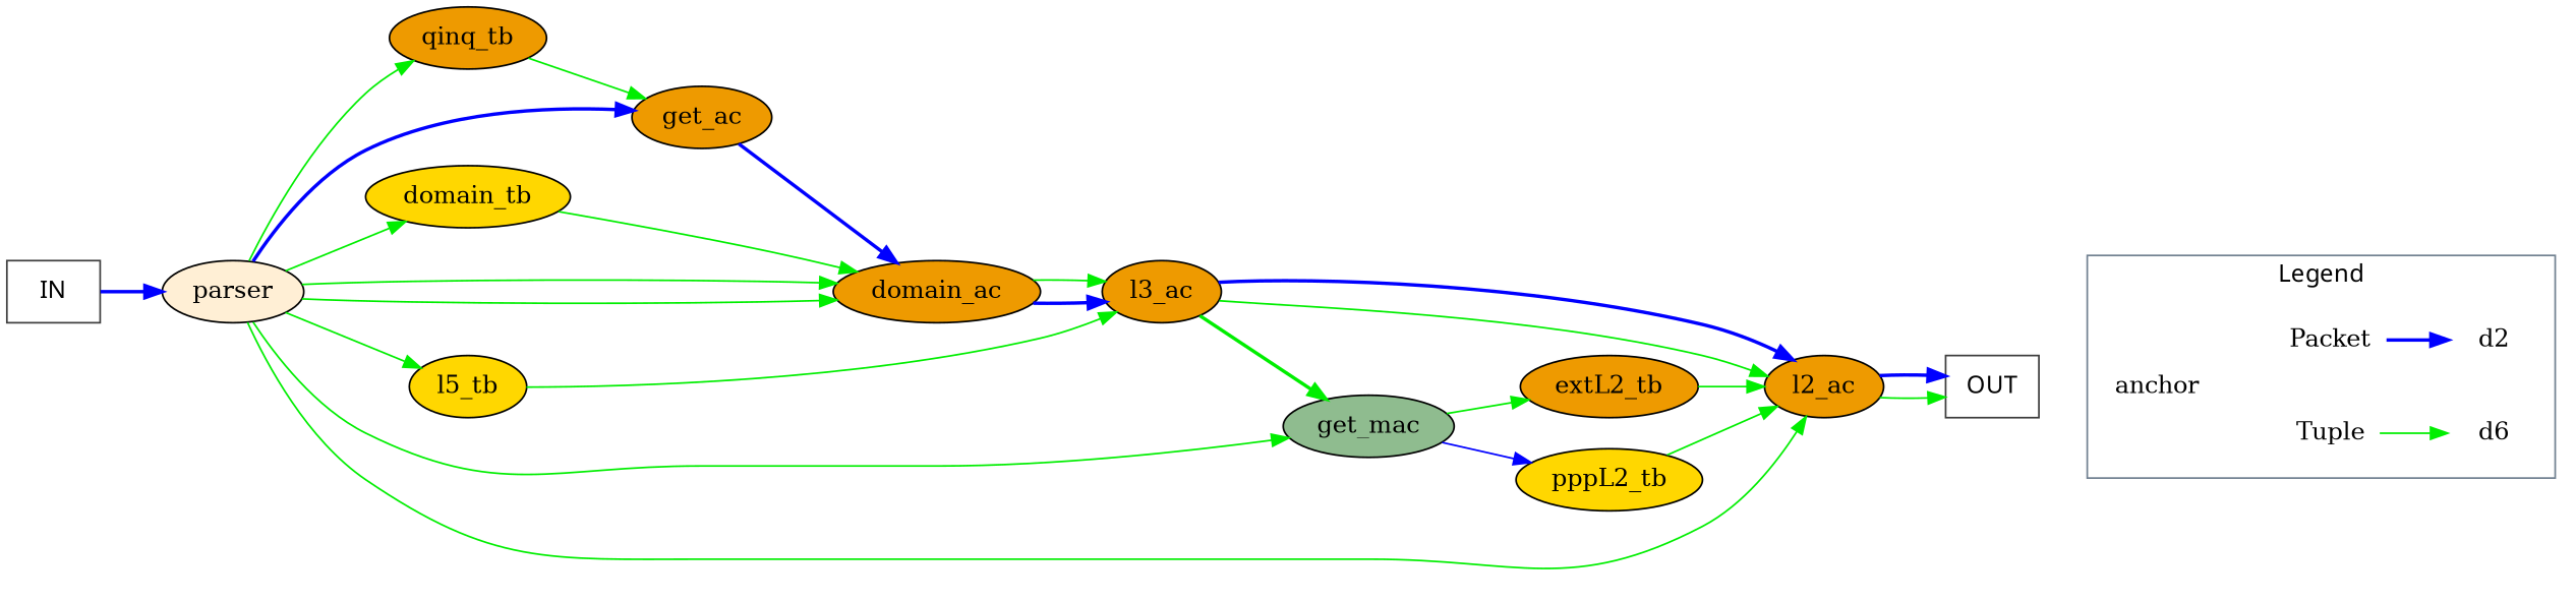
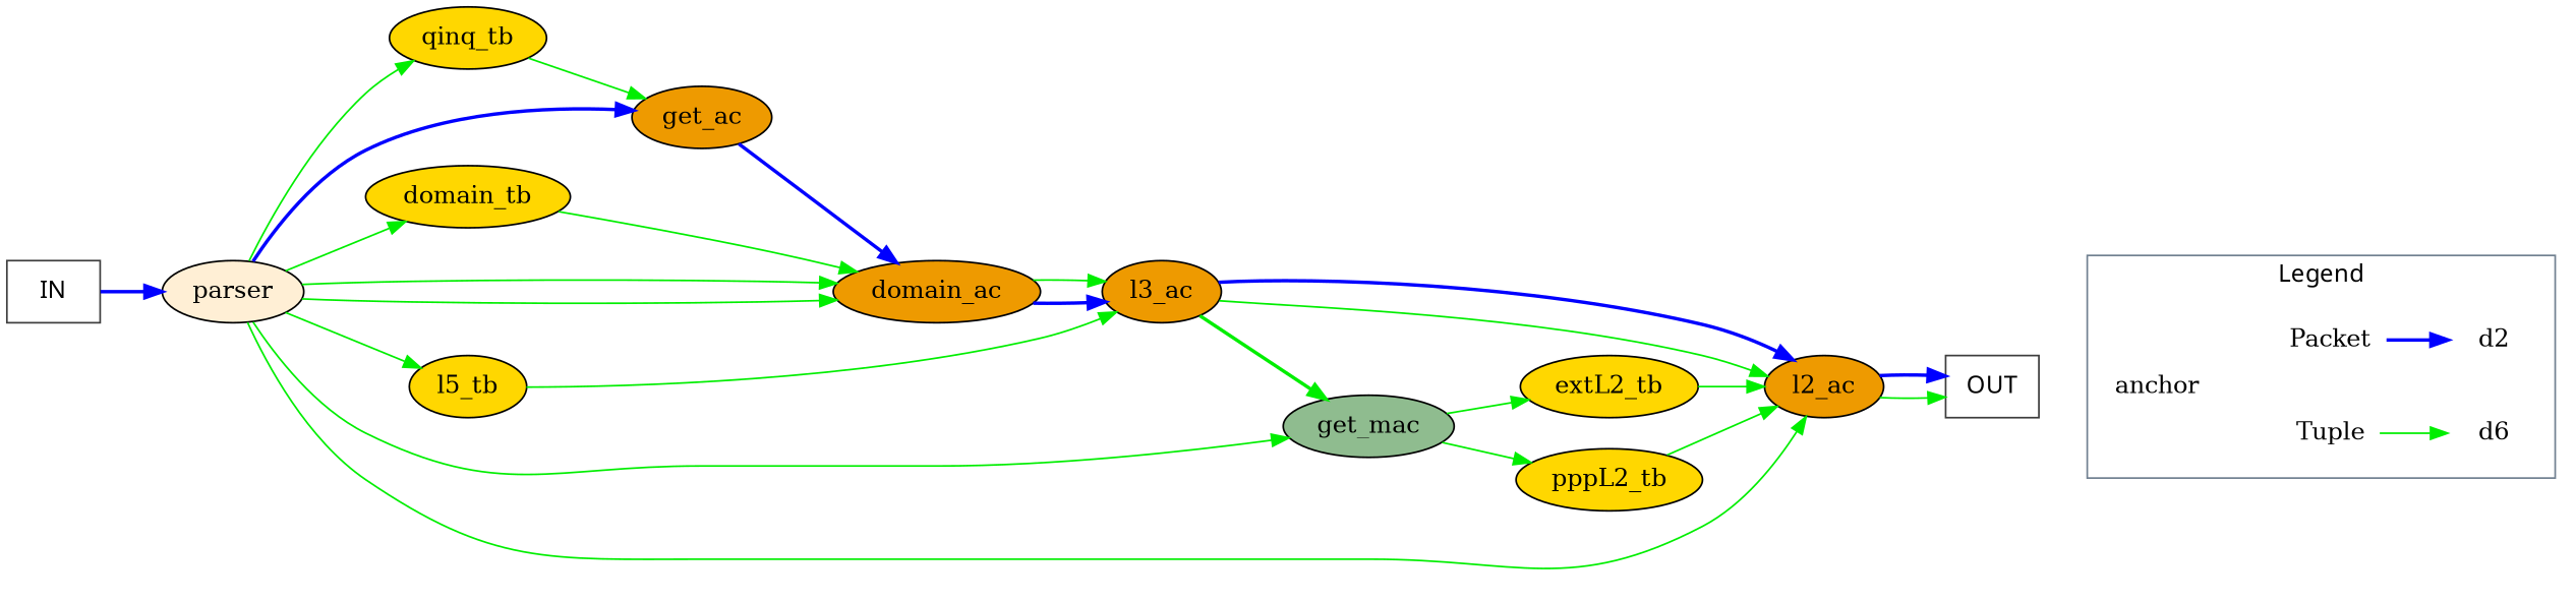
  digraph {
    rankdir=LR
    node [style=filled]
    edge [color=green2]
    n1 [label=Tuple shape=plaintext style=""]
    n2 [label=d6 shape=plaintext style=""]
    n3 [label=Packet shape=plaintext style=""]
    d2 [shape=plaintext style=""]
    anchor [shape=plaintext style=""]
    n6 [color=gray24 fontname="times:italic" label=IN shape=box style=""]
    parser [fillcolor=papayawhip]
-   qinq_tb [fillcolor=orange2]
+   qinq_tb [fillcolor=gold]
    n9 [fillcolor=orange2 label=get_ac]
    domain_tb [fillcolor=gold]
    domain_ac [fillcolor=orange2]
    n12 [fillcolor=gold label=l5_tb]
    get_mac [fillcolor=darkseagreen]
    l2_ac [fillcolor=orange2]
    n15 [color=gray24 fontname="times:italic" label=OUT shape=box style=""]
    l3_ac [fillcolor=orange2]
    pppL2_tb [fillcolor=gold]
-   extL2_tb [fillcolor=orange2]
+   extL2_tb [fillcolor=gold]
    subgraph cluster_1 {
      color=SlateGray
      fontname="times:bold"
      label=Legend
      n1
      n2
      n3
      d2
      anchor
    }
    n1 -> n2
    n3 -> d2 [color=blue style=bold]
    anchor -> n1 [style=invis color=""]
    anchor -> n3 [style=invis color=""]
    n6 -> parser [color=blue style=bold]
    parser -> qinq_tb
    parser -> n9 [color=blue style=bold]
    parser -> domain_tb
    parser -> domain_ac
    parser -> domain_ac
    parser -> n12
    parser -> get_mac
    parser -> l2_ac
    qinq_tb -> n9
    n9 -> domain_ac [color=blue style=bold]
    domain_tb -> domain_ac
    domain_ac -> l3_ac [color=blue style=bold]
    domain_ac -> l3_ac
    n12 -> l3_ac
-   get_mac -> pppL2_tb [color=blue]
+   get_mac -> pppL2_tb
    get_mac -> extL2_tb
    l2_ac -> n15
    l2_ac -> n15 [color=blue style=bold]
    n15 -> anchor [style=invis color=""]
    l3_ac -> get_mac [style=bold]
    l3_ac -> l2_ac
    l3_ac -> l2_ac [color=blue style=bold]
    pppL2_tb -> l2_ac
    extL2_tb -> l2_ac
  }
